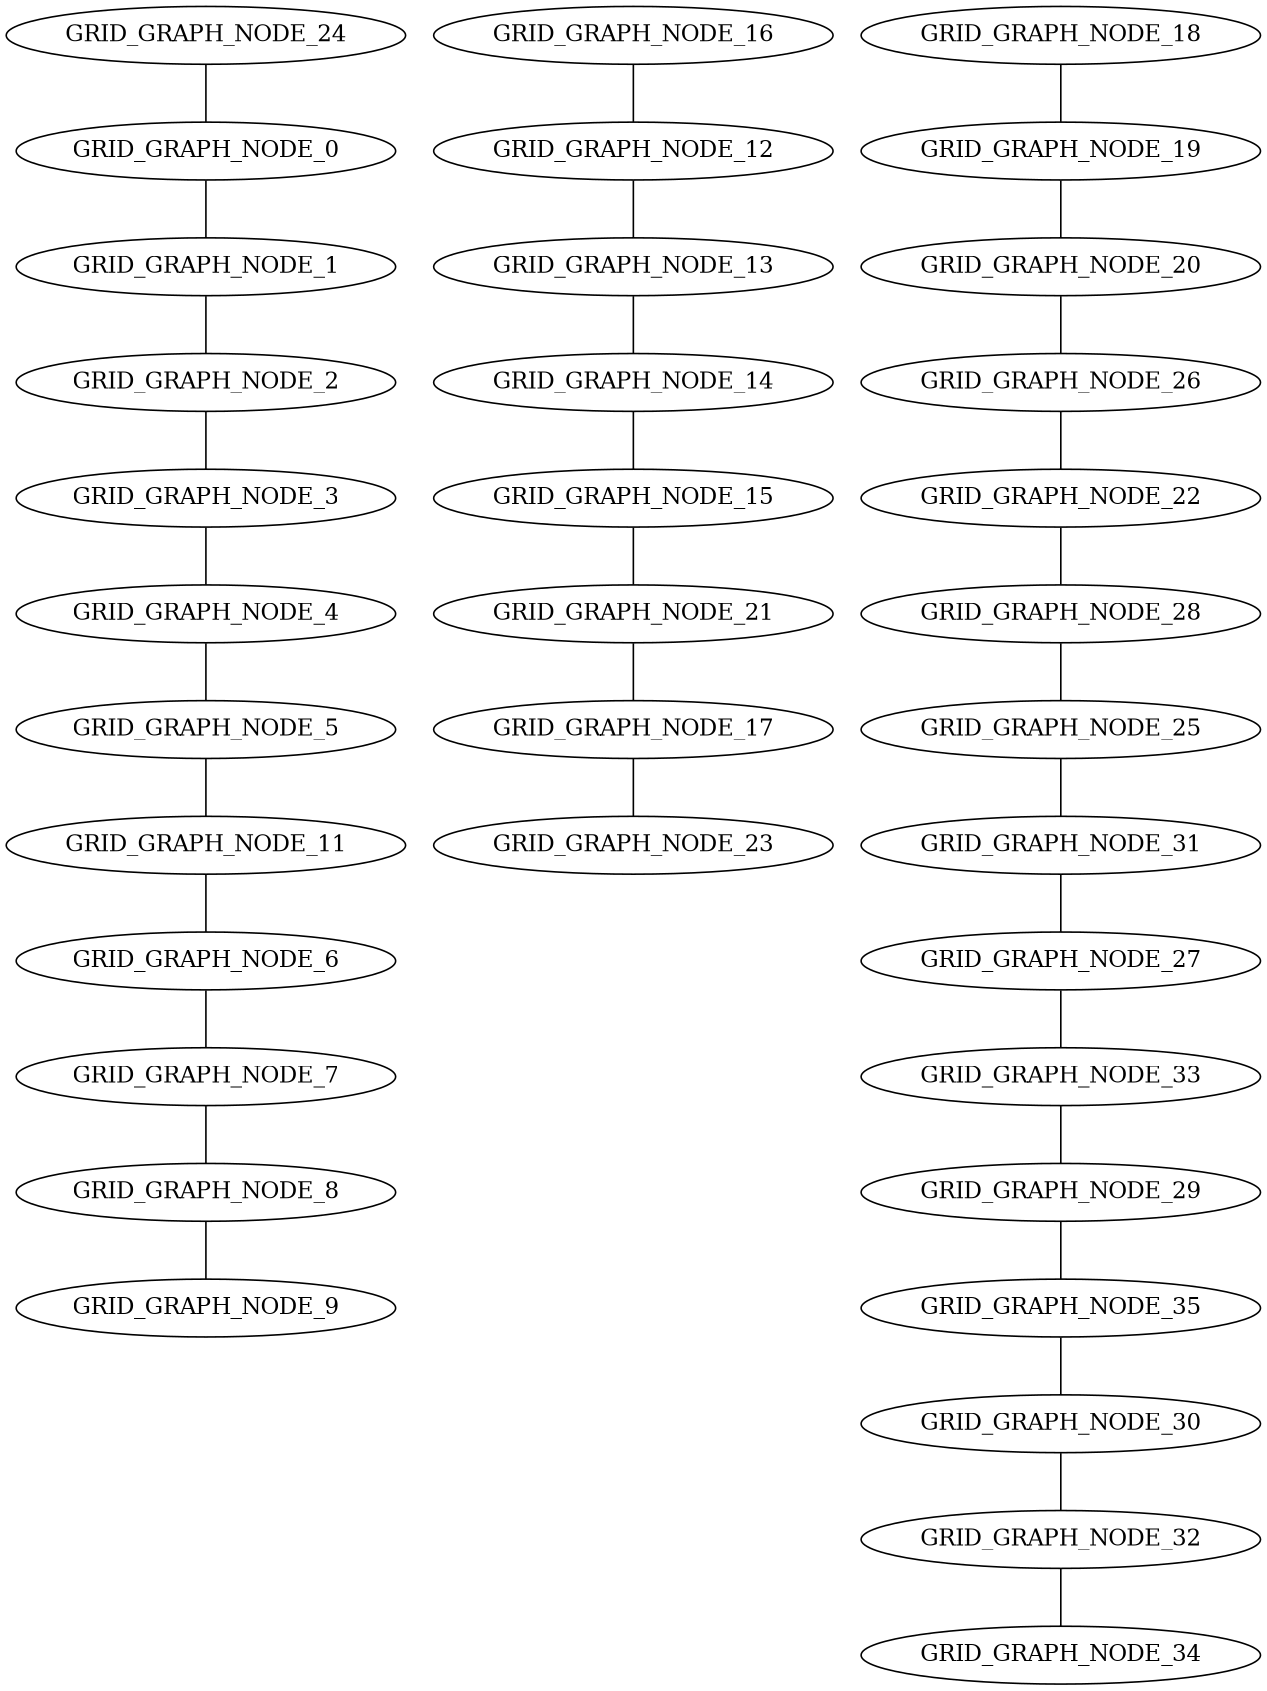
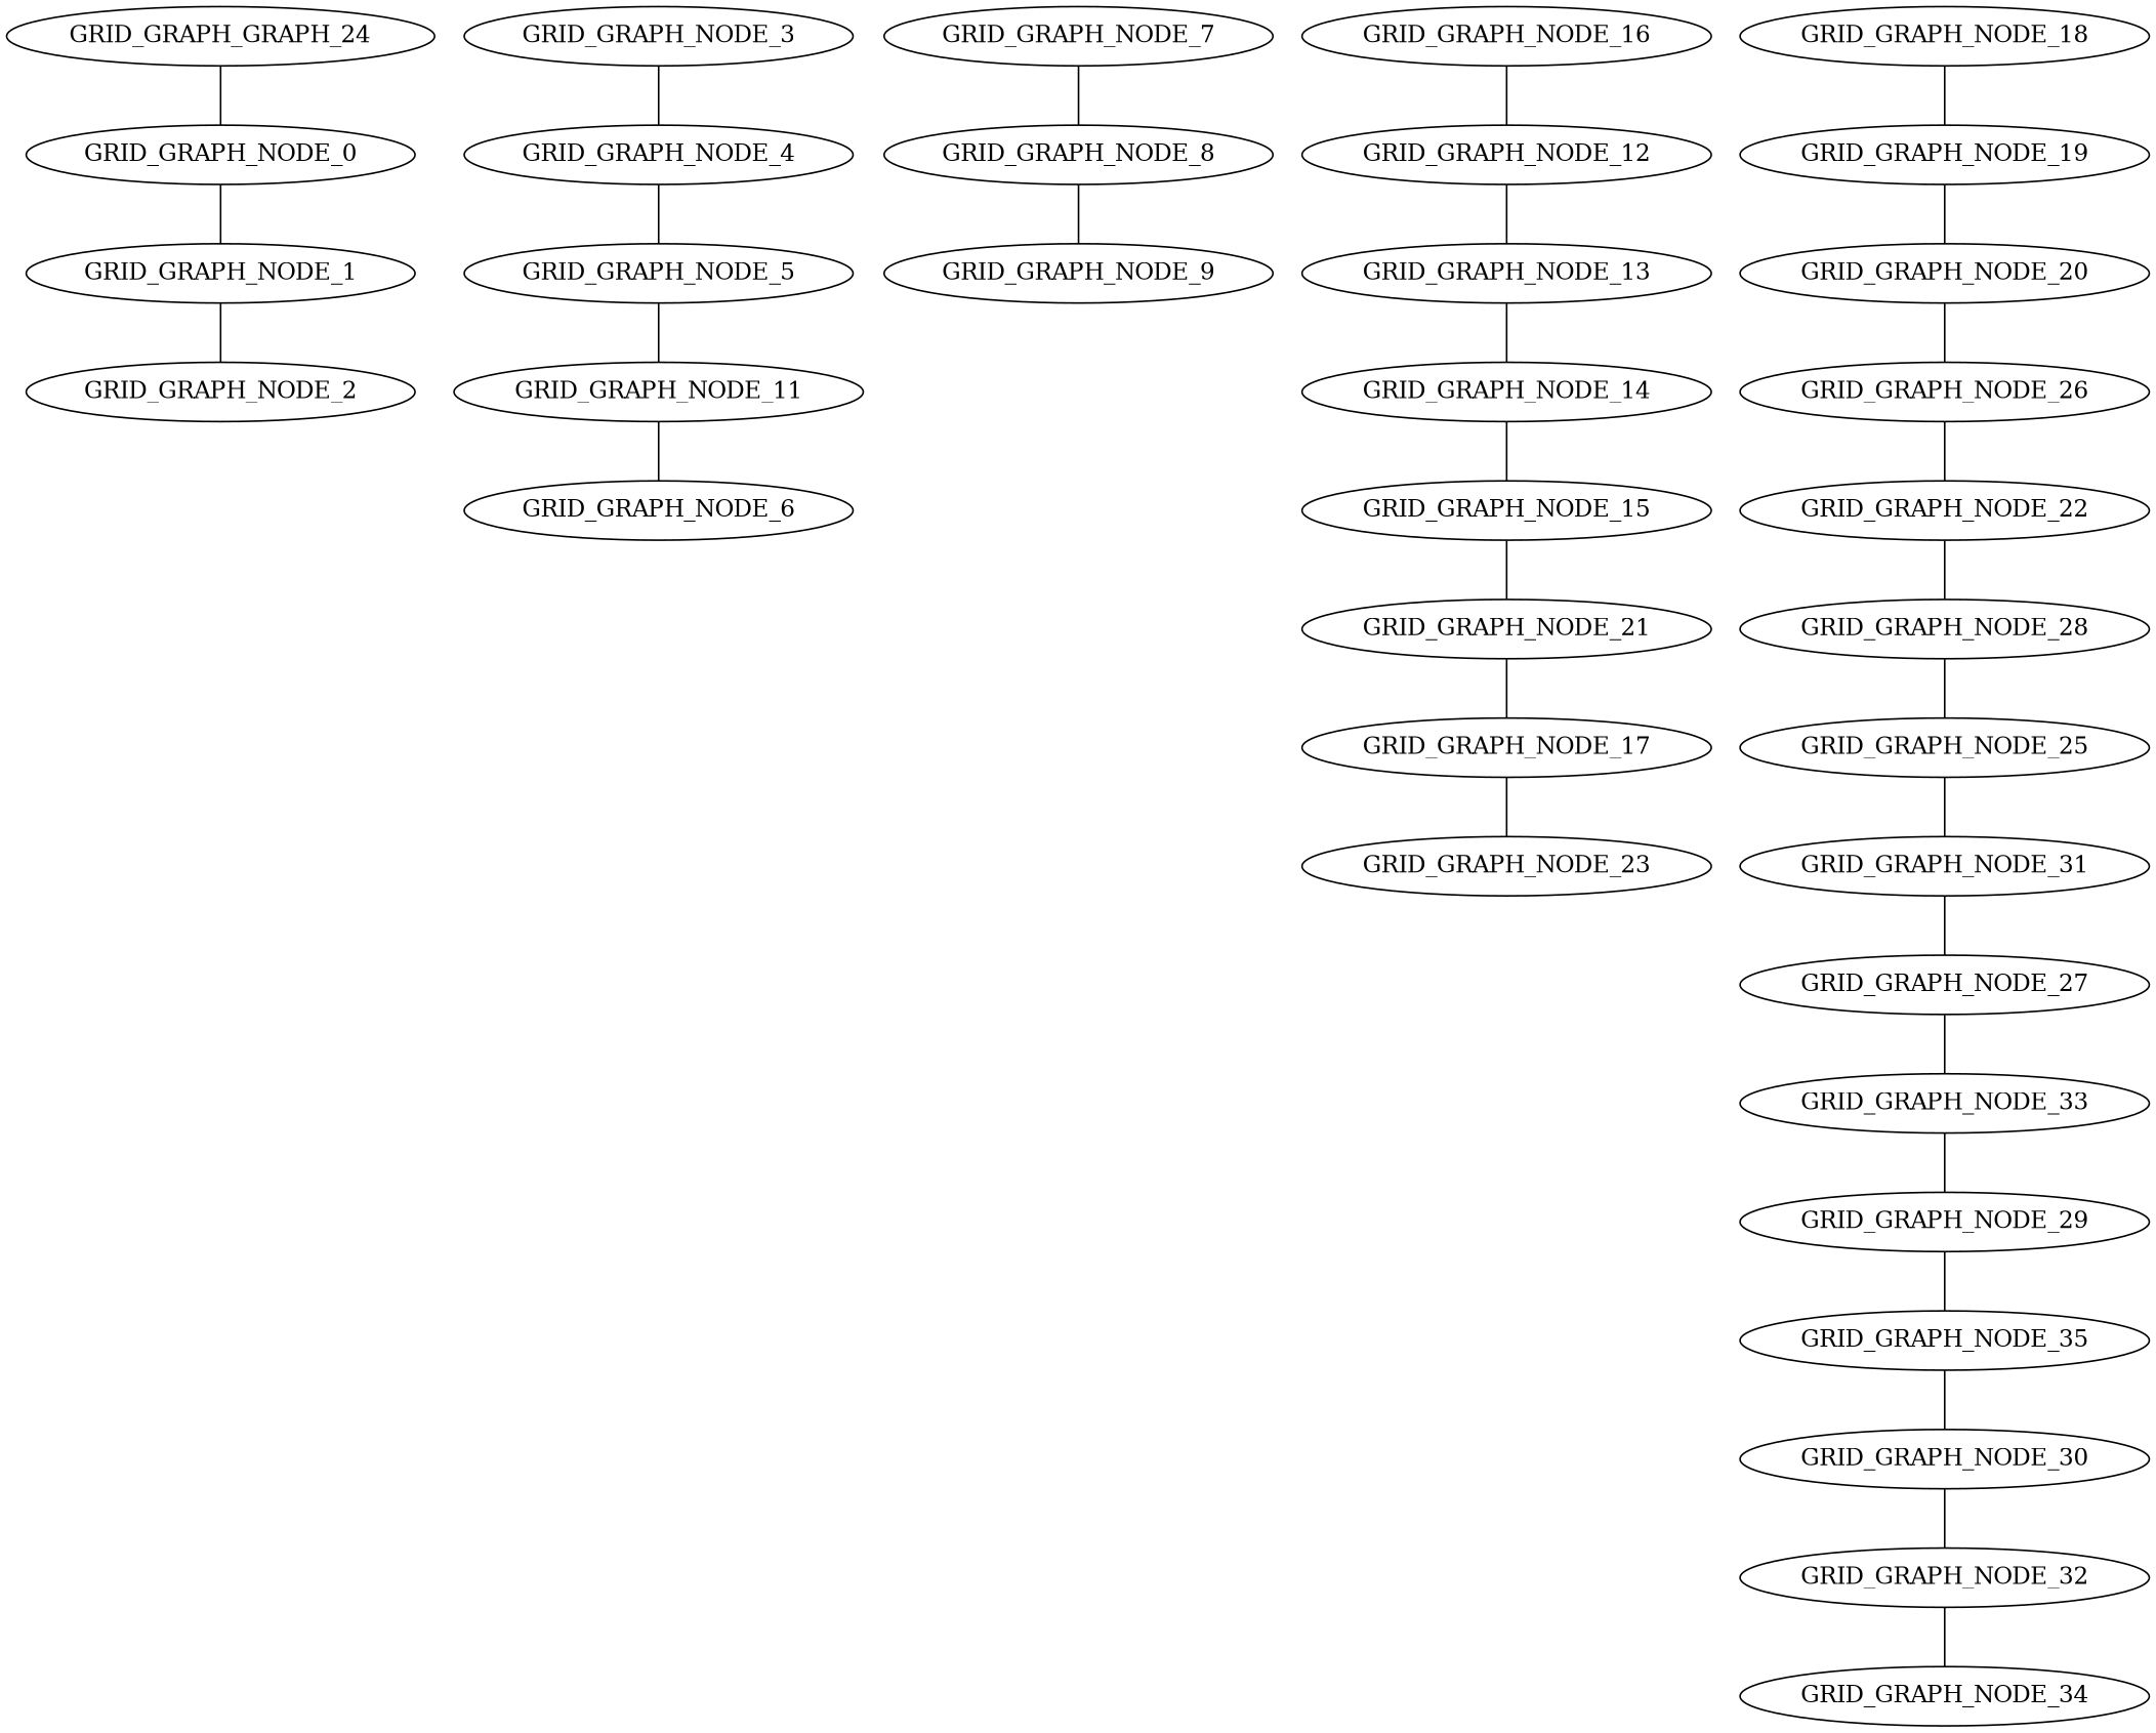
  graph {
-   GRID_GRAPH_NODE_24
+   GRID_GRAPH_NODE_24 [label=GRID_GRAPH_GRAPH_24]
    GRID_GRAPH_NODE_0
    GRID_GRAPH_NODE_1
    GRID_GRAPH_NODE_2
    GRID_GRAPH_NODE_3
    GRID_GRAPH_NODE_4
    GRID_GRAPH_NODE_5
    GRID_GRAPH_NODE_11
    GRID_GRAPH_NODE_6
    GRID_GRAPH_NODE_7
    GRID_GRAPH_NODE_8
    GRID_GRAPH_NODE_9
    GRID_GRAPH_NODE_16
    GRID_GRAPH_NODE_12
    GRID_GRAPH_NODE_13
    GRID_GRAPH_NODE_14
    GRID_GRAPH_NODE_15
    GRID_GRAPH_NODE_21
    GRID_GRAPH_NODE_17
    GRID_GRAPH_NODE_23
    GRID_GRAPH_NODE_18
    GRID_GRAPH_NODE_19
    GRID_GRAPH_NODE_20
    GRID_GRAPH_NODE_26
    GRID_GRAPH_NODE_22
    GRID_GRAPH_NODE_28
    GRID_GRAPH_NODE_25
    GRID_GRAPH_NODE_31
    GRID_GRAPH_NODE_27
    GRID_GRAPH_NODE_33
    GRID_GRAPH_NODE_29
    GRID_GRAPH_NODE_35
    GRID_GRAPH_NODE_30
    GRID_GRAPH_NODE_32
    GRID_GRAPH_NODE_34
    GRID_GRAPH_NODE_24 -- GRID_GRAPH_NODE_0
    GRID_GRAPH_NODE_0 -- GRID_GRAPH_NODE_1
    GRID_GRAPH_NODE_1 -- GRID_GRAPH_NODE_2
-   GRID_GRAPH_NODE_2 -- GRID_GRAPH_NODE_3
    GRID_GRAPH_NODE_3 -- GRID_GRAPH_NODE_4
    GRID_GRAPH_NODE_4 -- GRID_GRAPH_NODE_5
    GRID_GRAPH_NODE_5 -- GRID_GRAPH_NODE_11
    GRID_GRAPH_NODE_11 -- GRID_GRAPH_NODE_6
-   GRID_GRAPH_NODE_6 -- GRID_GRAPH_NODE_7
    GRID_GRAPH_NODE_7 -- GRID_GRAPH_NODE_8
    GRID_GRAPH_NODE_8 -- GRID_GRAPH_NODE_9
    GRID_GRAPH_NODE_16 -- GRID_GRAPH_NODE_12
    GRID_GRAPH_NODE_12 -- GRID_GRAPH_NODE_13
    GRID_GRAPH_NODE_13 -- GRID_GRAPH_NODE_14
    GRID_GRAPH_NODE_14 -- GRID_GRAPH_NODE_15
    GRID_GRAPH_NODE_15 -- GRID_GRAPH_NODE_21
    GRID_GRAPH_NODE_21 -- GRID_GRAPH_NODE_17
    GRID_GRAPH_NODE_17 -- GRID_GRAPH_NODE_23
    GRID_GRAPH_NODE_18 -- GRID_GRAPH_NODE_19
    GRID_GRAPH_NODE_19 -- GRID_GRAPH_NODE_20
    GRID_GRAPH_NODE_20 -- GRID_GRAPH_NODE_26
    GRID_GRAPH_NODE_26 -- GRID_GRAPH_NODE_22
    GRID_GRAPH_NODE_22 -- GRID_GRAPH_NODE_28
    GRID_GRAPH_NODE_28 -- GRID_GRAPH_NODE_25
    GRID_GRAPH_NODE_25 -- GRID_GRAPH_NODE_31
    GRID_GRAPH_NODE_31 -- GRID_GRAPH_NODE_27
    GRID_GRAPH_NODE_27 -- GRID_GRAPH_NODE_33
    GRID_GRAPH_NODE_33 -- GRID_GRAPH_NODE_29
    GRID_GRAPH_NODE_29 -- GRID_GRAPH_NODE_35
    GRID_GRAPH_NODE_35 -- GRID_GRAPH_NODE_30
    GRID_GRAPH_NODE_30 -- GRID_GRAPH_NODE_32
    GRID_GRAPH_NODE_32 -- GRID_GRAPH_NODE_34
  }
